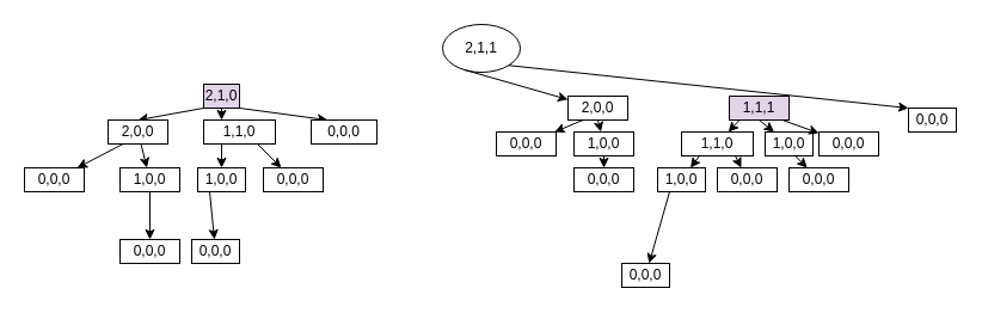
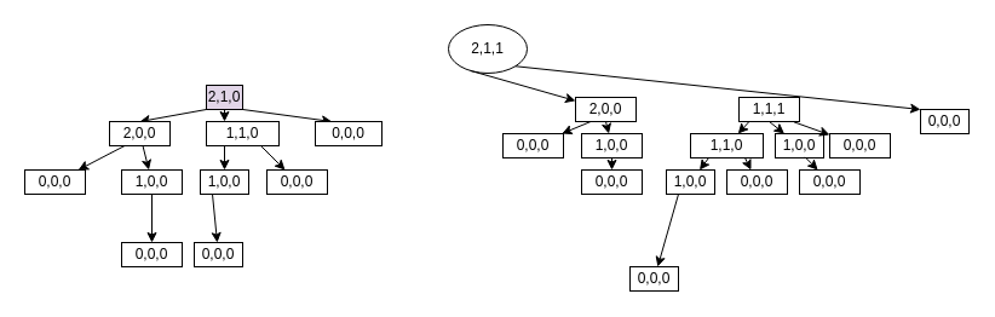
  <mxCell id="0" />
  <mxCell id="1" parent="0" />
  <mxCell id="2" value="2,1,1" style="ellipse;whiteSpace=wrap;html=1;" vertex="1" parent="1"><mxGeometry x="370" width="65" height="40" as="geometry" y="20" /></mxCell>
  <mxCell id="3" value="2,1,0" style="rounded=0;whiteSpace=wrap;html=1;fillColor=#e1d5e7;" vertex="1" parent="1"><mxGeometry x="170" y="70" width="30" height="20" as="geometry" /></mxCell>
  <mxCell id="4" value="" style="endArrow=classic;html=1;rounded=0;exitX=1;exitY=1;exitDx=0;exitDy=0;entryX=0;entryY=0;entryDx=0;entryDy=0;" edge="1" parent="1" source="2" target="5"><mxGeometry width="50" height="50" relative="1" as="geometry"><mxPoint x="390" y="440" as="sourcePoint" /><mxPoint x="530" y="130" as="targetPoint" /></mxGeometry></mxCell>
  <mxCell id="5" value="0,0,0" style="rounded=0;whiteSpace=wrap;html=1;" vertex="1" parent="1"><mxGeometry x="760" y="90" width="40" height="20" as="geometry" /></mxCell>
  <mxCell id="6" value="" style="endArrow=classic;html=1;rounded=0;exitX=0.25;exitY=1;exitDx=0;exitDy=0;" edge="1" parent="1" source="2" target="8"><mxGeometry width="50" height="50" relative="1" as="geometry"><mxPoint x="390" y="440" as="sourcePoint" /><mxPoint x="340" y="120" as="targetPoint" /></mxGeometry></mxCell>
- <mxCell id="7" value="1,1,1" style="rounded=0;whiteSpace=wrap;html=1;fillColor=#e1d5e7;" vertex="1" parent="1"><mxGeometry x="610" y="80" width="50" height="20" as="geometry" /></mxCell>
+ <mxCell id="7" value="1,1,1" style="rounded=0;whiteSpace=wrap;html=1;" vertex="1" parent="1"><mxGeometry x="610" y="80" width="50" height="20" as="geometry" /></mxCell>
  <mxCell id="8" value="2,0,0" style="rounded=0;whiteSpace=wrap;html=1;" vertex="1" parent="1"><mxGeometry x="475" y="80" width="50" height="20" as="geometry" /></mxCell>
  <mxCell id="9" value="" style="endArrow=classic;html=1;rounded=0;exitX=0.175;exitY=0.983;exitDx=0;exitDy=0;exitPerimeter=0;" edge="1" parent="1" source="7" target="10"><mxGeometry width="50" height="50" relative="1" as="geometry"><mxPoint x="390" y="440" as="sourcePoint" /><mxPoint x="450" y="230" as="targetPoint" /></mxGeometry></mxCell>
  <mxCell id="10" value="1,1,0" style="rounded=0;whiteSpace=wrap;html=1;" vertex="1" parent="1"><mxGeometry x="570" y="110" width="60" height="20" as="geometry" /></mxCell>
  <mxCell id="11" value="" style="endArrow=classic;html=1;rounded=0;exitX=0.5;exitY=1;exitDx=0;exitDy=0;" edge="1" parent="1" source="7" target="12"><mxGeometry width="50" height="50" relative="1" as="geometry"><mxPoint x="390" y="440" as="sourcePoint" /><mxPoint x="560" y="210" as="targetPoint" /></mxGeometry></mxCell>
  <mxCell id="12" value="1,0,0" style="rounded=0;whiteSpace=wrap;html=1;" vertex="1" parent="1"><mxGeometry x="640" y="110" width="40" height="20" as="geometry" /></mxCell>
  <mxCell id="13" value="" style="endArrow=classic;html=1;rounded=0;exitX=0.25;exitY=1;exitDx=0;exitDy=0;" edge="1" parent="1" source="10" target="14"><mxGeometry width="50" height="50" relative="1" as="geometry"><mxPoint x="390" y="440" as="sourcePoint" /><mxPoint x="440" y="390" as="targetPoint" /></mxGeometry></mxCell>
  <mxCell id="14" value="1,0,0" style="rounded=0;whiteSpace=wrap;html=1;" vertex="1" parent="1"><mxGeometry x="550" y="140" width="40" height="20" as="geometry" /></mxCell>
  <mxCell id="15" value="" style="endArrow=classic;html=1;rounded=0;exitX=0.75;exitY=1;exitDx=0;exitDy=0;" edge="1" parent="1" source="10" target="16"><mxGeometry width="50" height="50" relative="1" as="geometry"><mxPoint x="390" y="440" as="sourcePoint" /><mxPoint x="550" y="380" as="targetPoint" /></mxGeometry></mxCell>
  <mxCell id="16" value="0,0,0" style="rounded=0;whiteSpace=wrap;html=1;" vertex="1" parent="1"><mxGeometry x="600" y="140" width="50" height="20" as="geometry" /></mxCell>
  <mxCell id="17" value="" style="endArrow=classic;html=1;rounded=0;exitX=0.617;exitY=0.967;exitDx=0;exitDy=0;exitPerimeter=0;" edge="1" parent="1" source="12" target="18"><mxGeometry width="50" height="50" relative="1" as="geometry"><mxPoint x="390" y="440" as="sourcePoint" /><mxPoint x="650" y="290" as="targetPoint" /></mxGeometry></mxCell>
  <mxCell id="18" value="0,0,0" style="rounded=0;whiteSpace=wrap;html=1;" vertex="1" parent="1"><mxGeometry x="660" y="140" width="50" height="20" as="geometry" /></mxCell>
  <mxCell id="19" value="" style="endArrow=classic;html=1;rounded=0;exitX=0.908;exitY=1.017;exitDx=0;exitDy=0;exitPerimeter=0;" edge="1" parent="1" source="7" target="20"><mxGeometry width="50" height="50" relative="1" as="geometry"><mxPoint x="390" y="440" as="sourcePoint" /><mxPoint x="620" y="200" as="targetPoint" /></mxGeometry></mxCell>
  <mxCell id="20" value="0,0,0" style="rounded=0;whiteSpace=wrap;html=1;" vertex="1" parent="1"><mxGeometry x="685" y="110" width="50" height="20" as="geometry" /></mxCell>
  <mxCell id="21" value="" style="endArrow=classic;html=1;rounded=0;exitX=0.25;exitY=1;exitDx=0;exitDy=0;" edge="1" parent="1" source="8" target="22"><mxGeometry width="50" height="50" relative="1" as="geometry"><mxPoint x="290" y="174" as="sourcePoint" /><mxPoint x="440" y="390" as="targetPoint" /></mxGeometry></mxCell>
  <mxCell id="22" value="0,0,0" style="rounded=0;whiteSpace=wrap;html=1;" vertex="1" parent="1"><mxGeometry x="415" y="110" width="50" height="20" as="geometry" /></mxCell>
  <mxCell id="23" value="" style="endArrow=classic;html=1;rounded=0;exitX=0.5;exitY=1;exitDx=0;exitDy=0;" edge="1" parent="1" source="8" target="24"><mxGeometry width="50" height="50" relative="1" as="geometry"><mxPoint x="390" y="440" as="sourcePoint" /><mxPoint x="290" y="330" as="targetPoint" /></mxGeometry></mxCell>
  <mxCell id="24" value="1,0,0" style="rounded=0;whiteSpace=wrap;html=1;" vertex="1" parent="1"><mxGeometry x="480" y="110" width="50" height="20" as="geometry" /></mxCell>
  <mxCell id="25" value="" style="endArrow=classic;html=1;rounded=0;exitX=0.5;exitY=1;exitDx=0;exitDy=0;" edge="1" parent="1" source="24" target="26"><mxGeometry width="50" height="50" relative="1" as="geometry"><mxPoint x="390" y="440" as="sourcePoint" /><mxPoint x="300" y="430" as="targetPoint" /></mxGeometry></mxCell>
  <mxCell id="26" value="0,0,0" style="rounded=0;whiteSpace=wrap;html=1;" vertex="1" parent="1"><mxGeometry x="480" y="140" width="50" height="20" as="geometry" /></mxCell>
  <mxCell id="27" value="" style="endArrow=classic;html=1;rounded=0;exitX=0.25;exitY=1;exitDx=0;exitDy=0;" edge="1" parent="1" source="14" target="28"><mxGeometry width="50" height="50" relative="1" as="geometry"><mxPoint x="390" y="440" as="sourcePoint" /><mxPoint x="450" y="310" as="targetPoint" /></mxGeometry></mxCell>
  <mxCell id="28" value="0,0,0" style="rounded=0;whiteSpace=wrap;html=1;" vertex="1" parent="1"><mxGeometry x="520" y="220" width="40" height="20" as="geometry" /></mxCell>
  <mxCell id="29" value="" style="endArrow=classic;html=1;rounded=0;exitX=1;exitY=1;exitDx=0;exitDy=0;entryX=0.25;entryY=0;entryDx=0;entryDy=0;" edge="1" parent="1" source="3" target="32"><mxGeometry width="50" height="50" relative="1" as="geometry"><mxPoint x="390" y="440" as="sourcePoint" /><mxPoint x="680" y="340" as="targetPoint" /></mxGeometry></mxCell>
  <mxCell id="30" value="" style="endArrow=classic;html=1;rounded=0;exitX=0.5;exitY=1;exitDx=0;exitDy=0;entryX=0.25;entryY=0;entryDx=0;entryDy=0;" edge="1" parent="1" source="3" target="33"><mxGeometry width="50" height="50" relative="1" as="geometry"><mxPoint x="390" y="440" as="sourcePoint" /><mxPoint x="312.647" y="320" as="targetPoint" /></mxGeometry></mxCell>
  <mxCell id="31" value="" style="endArrow=classic;html=1;rounded=0;exitX=0;exitY=1;exitDx=0;exitDy=0;entryX=0.5;entryY=0;entryDx=0;entryDy=0;" edge="1" parent="1" source="3" target="40"><mxGeometry width="50" height="50" relative="1" as="geometry"><mxPoint x="390" y="440" as="sourcePoint" /><mxPoint x="111.25" y="310" as="targetPoint" /></mxGeometry></mxCell>
  <mxCell id="32" value="0,0,0" style="rounded=0;whiteSpace=wrap;html=1;" vertex="1" parent="1"><mxGeometry x="260" y="100" width="55" height="20" as="geometry" /></mxCell>
  <mxCell id="33" value="1,1,0" style="rounded=0;whiteSpace=wrap;html=1;" vertex="1" parent="1"><mxGeometry x="170" y="100" width="60" height="20" as="geometry" /></mxCell>
  <mxCell id="34" value="" style="endArrow=classic;html=1;rounded=0;exitX=0.25;exitY=1;exitDx=0;exitDy=0;" edge="1" parent="1" source="33" target="35"><mxGeometry width="50" height="50" relative="1" as="geometry"><mxPoint x="60" y="640" as="sourcePoint" /><mxPoint x="110" y="590" as="targetPoint" /></mxGeometry></mxCell>
  <mxCell id="35" value="1,0,0" style="rounded=0;whiteSpace=wrap;html=1;" vertex="1" parent="1"><mxGeometry x="165" y="140" width="40" height="20" as="geometry" /></mxCell>
  <mxCell id="36" value="" style="endArrow=classic;html=1;rounded=0;exitX=0.75;exitY=1;exitDx=0;exitDy=0;" edge="1" parent="1" source="33" target="37"><mxGeometry width="50" height="50" relative="1" as="geometry"><mxPoint x="60" y="640" as="sourcePoint" /><mxPoint x="220" y="580" as="targetPoint" /></mxGeometry></mxCell>
  <mxCell id="37" value="0,0,0" style="rounded=0;whiteSpace=wrap;html=1;" vertex="1" parent="1"><mxGeometry x="220" y="140" width="50" height="20" as="geometry" /></mxCell>
  <mxCell id="38" value="" style="endArrow=classic;html=1;rounded=0;exitX=0.25;exitY=1;exitDx=0;exitDy=0;" edge="1" parent="1" source="35" target="39"><mxGeometry width="50" height="50" relative="1" as="geometry"><mxPoint x="60" y="640" as="sourcePoint" /><mxPoint x="120" y="510" as="targetPoint" /></mxGeometry></mxCell>
  <mxCell id="39" value="0,0,0" style="rounded=0;whiteSpace=wrap;html=1;" vertex="1" parent="1"><mxGeometry x="160" y="200" width="40" height="20" as="geometry" /></mxCell>
  <mxCell id="40" value="2,0,0" style="rounded=0;whiteSpace=wrap;html=1;" vertex="1" parent="1"><mxGeometry x="90" y="100" width="50" height="20" as="geometry" /></mxCell>
  <mxCell id="41" value="" style="endArrow=classic;html=1;rounded=0;exitX=0.25;exitY=1;exitDx=0;exitDy=0;" edge="1" parent="1" source="40" target="42"><mxGeometry width="50" height="50" relative="1" as="geometry"><mxPoint x="-80" y="394" as="sourcePoint" /><mxPoint x="70" y="610" as="targetPoint" /></mxGeometry></mxCell>
  <mxCell id="42" value="0,0,0" style="rounded=0;whiteSpace=wrap;html=1;" vertex="1" parent="1"><mxGeometry x="20" y="140" width="50" height="20" as="geometry" /></mxCell>
  <mxCell id="43" value="" style="endArrow=classic;html=1;rounded=0;" edge="1" parent="1" source="40" target="44"><mxGeometry width="50" height="50" relative="1" as="geometry"><mxPoint x="20" y="660" as="sourcePoint" /><mxPoint x="-80" y="550" as="targetPoint" /></mxGeometry></mxCell>
  <mxCell id="44" value="1,0,0" style="rounded=0;whiteSpace=wrap;html=1;" vertex="1" parent="1"><mxGeometry x="100" y="140" width="50" height="20" as="geometry" /></mxCell>
  <mxCell id="45" value="" style="endArrow=classic;html=1;rounded=0;exitX=0.5;exitY=1;exitDx=0;exitDy=0;" edge="1" parent="1" source="44" target="46"><mxGeometry width="50" height="50" relative="1" as="geometry"><mxPoint x="20" y="660" as="sourcePoint" /><mxPoint x="-70" y="650" as="targetPoint" /></mxGeometry></mxCell>
  <mxCell id="46" value="0,0,0" style="rounded=0;whiteSpace=wrap;html=1;" vertex="1" parent="1"><mxGeometry x="100" y="200" width="50" height="20" as="geometry" /></mxCell>
